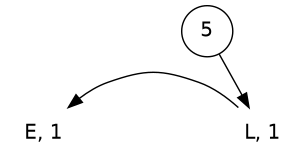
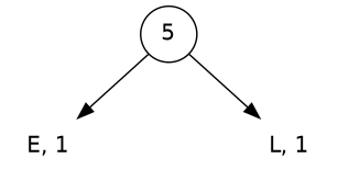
  digraph {
    fontname="DejaVu Sans"
    node [fillcolor=white fontcolor=black fontname="DejaVu Sans" shape=plaintext style=filled]
    edge [fontname="DejaVu Sans" style=invis]
    n1 [label="E, 1"]
    nilam2 [style=invis fillcolor="" fontcolor=""]
    n3 [label="L, 1"]
    n4 [label=5 shape=circle]
    subgraph sub_1 {
      rank=same
      n1
      nilam2
      n3
    }
    n1 -> nilam2
    nilam2 -> n3
-   n3 -> n1 [style=""]
+   n4 -> n1 [style=""]
    n4 -> nilam2
    n4 -> n3 [style=""]
  }
